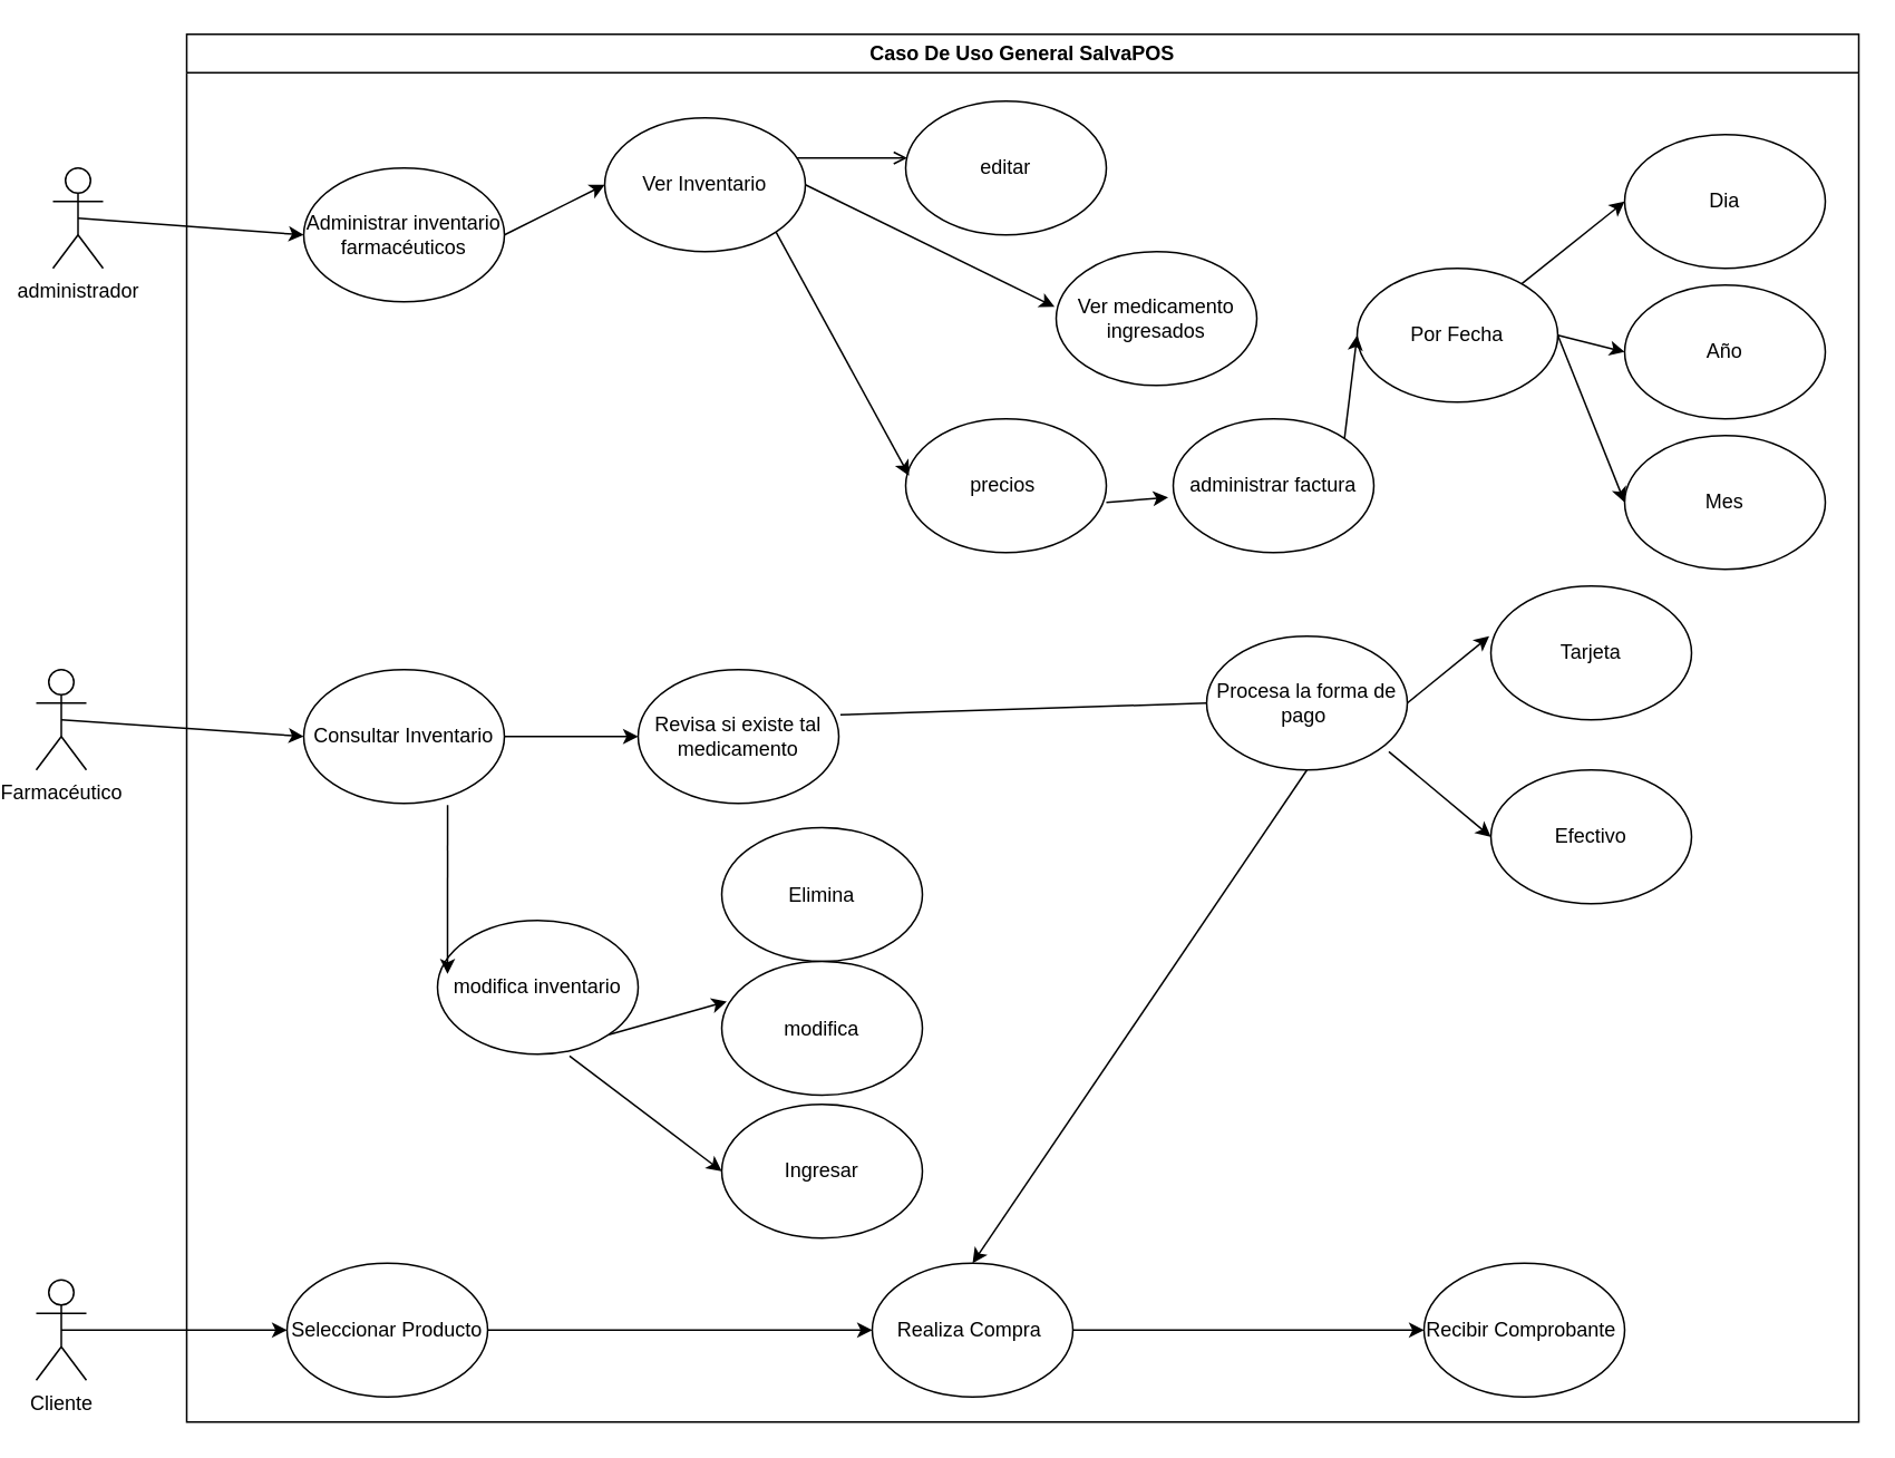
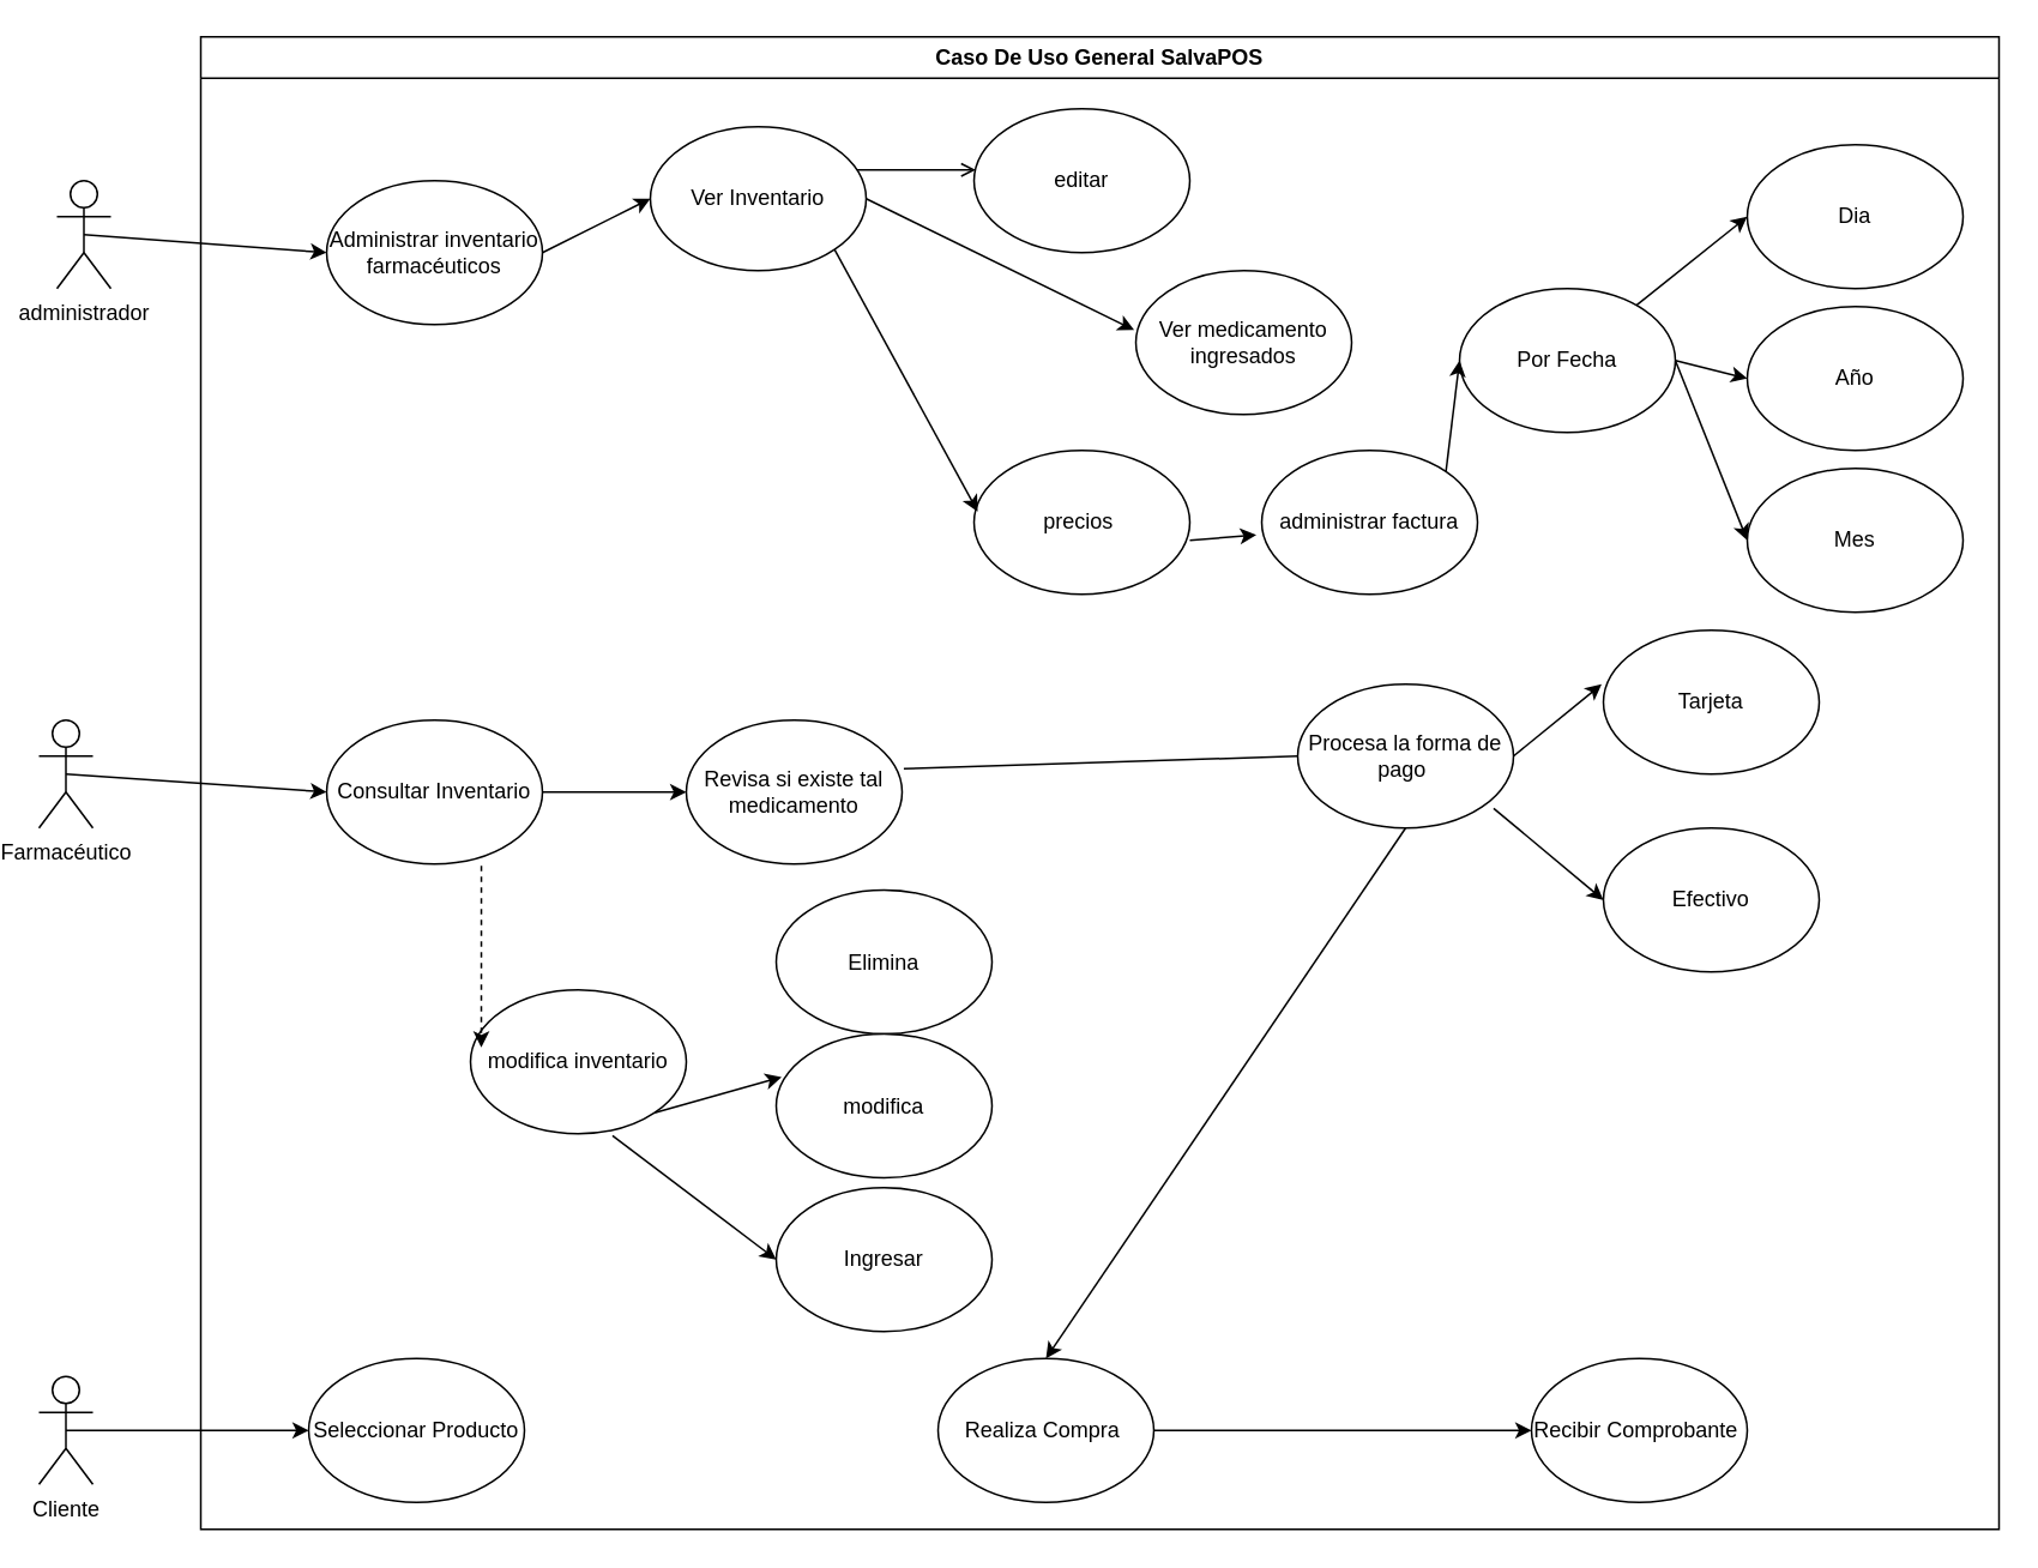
  <mxCell id="0" />
  <mxCell id="1" parent="0" />
  <mxCell id="2" value="Caso De Uso General SalvaPOS" style="swimlane;whiteSpace=wrap;html=1;startSize=23;" vertex="1" parent="1"><mxGeometry x="110" y="20" width="1000" height="830" as="geometry" /></mxCell>
  <mxCell id="3" value="Administrar inventario farmacéuticos" style="ellipse;whiteSpace=wrap;html=1;" vertex="1" parent="2"><mxGeometry x="70" y="80" width="120" height="80" as="geometry" /></mxCell>
  <mxCell id="4" value="" style="endArrow=classic;html=1;rounded=0;exitX=1;exitY=0.5;exitDx=0;exitDy=0;entryX=0;entryY=0.5;entryDx=0;entryDy=0;" edge="1" parent="2" source="3" target="15"><mxGeometry width="50" height="50" relative="1" as="geometry"><mxPoint x="714" y="190" as="sourcePoint" /><mxPoint x="240" y="100" as="targetPoint" /></mxGeometry></mxCell>
  <mxCell id="5" value="" style="endArrow=open;html=1;rounded=0;exitX=0.95;exitY=0.3;exitDx=0;exitDy=0;exitPerimeter=0;entryX=0.008;entryY=0.425;entryDx=0;entryDy=0;entryPerimeter=0;" edge="1" parent="2" source="15" target="16"><mxGeometry width="50" height="50" relative="1" as="geometry"><mxPoint x="420" y="190" as="sourcePoint" /><mxPoint x="510" y="60" as="targetPoint" /><Array as="points" /></mxGeometry></mxCell>
  <mxCell id="6" value="" style="endArrow=classic;html=1;rounded=0;entryX=-0.008;entryY=0.413;entryDx=0;entryDy=0;exitX=1;exitY=0.5;exitDx=0;exitDy=0;entryPerimeter=0;" edge="1" parent="2" source="15" target="17"><mxGeometry width="50" height="50" relative="1" as="geometry"><mxPoint x="660" y="190" as="sourcePoint" /><mxPoint x="700" y="190" as="targetPoint" /><Array as="points" /></mxGeometry></mxCell>
  <mxCell id="7" value="Consultar Inventario" style="ellipse;whiteSpace=wrap;html=1;" vertex="1" parent="2"><mxGeometry x="70" y="380" width="120" height="80" as="geometry" /></mxCell>
  <mxCell id="8" value="Revisa si existe tal medicamento" style="ellipse;whiteSpace=wrap;html=1;" vertex="1" parent="2"><mxGeometry x="270" y="380" width="120" height="80" as="geometry" /></mxCell>
  <mxCell id="9" value="" style="endArrow=classic;html=1;rounded=0;exitX=1;exitY=0.5;exitDx=0;exitDy=0;entryX=0;entryY=0.5;entryDx=0;entryDy=0;" edge="1" parent="2" source="7" target="8"><mxGeometry width="50" height="50" relative="1" as="geometry"><mxPoint x="820" y="430" as="sourcePoint" /><mxPoint x="840" y="450" as="targetPoint" /></mxGeometry></mxCell>
  <mxCell id="10" value="Seleccionar Producto" style="ellipse;whiteSpace=wrap;html=1;" vertex="1" parent="2"><mxGeometry x="60" y="735" width="120" height="80" as="geometry" /></mxCell>
  <mxCell id="11" value="Realiza Compra&amp;nbsp;" style="ellipse;whiteSpace=wrap;html=1;" vertex="1" parent="2"><mxGeometry x="410" y="735" width="120" height="80" as="geometry" /></mxCell>
- <mxCell id="12" value="" style="endArrow=classic;html=1;rounded=0;exitX=1;exitY=0.5;exitDx=0;exitDy=0;entryX=0;entryY=0.5;entryDx=0;entryDy=0;" edge="1" parent="2" source="10" target="11"><mxGeometry width="50" height="50" relative="1" as="geometry"><mxPoint x="680" y="540" as="sourcePoint" /><mxPoint x="730" y="490" as="targetPoint" /></mxGeometry></mxCell>
  <mxCell id="13" value="Recibir Comprobante&amp;nbsp;" style="ellipse;whiteSpace=wrap;html=1;" vertex="1" parent="2"><mxGeometry x="740" y="735" width="120" height="80" as="geometry" /></mxCell>
  <mxCell id="14" value="" style="endArrow=classic;html=1;rounded=0;entryX=0;entryY=0.5;entryDx=0;entryDy=0;exitX=1;exitY=0.5;exitDx=0;exitDy=0;" edge="1" parent="2" source="11" target="13"><mxGeometry width="50" height="50" relative="1" as="geometry"><mxPoint x="700" y="530" as="sourcePoint" /><mxPoint x="750" y="480" as="targetPoint" /></mxGeometry></mxCell>
  <mxCell id="15" value="Ver Inventario" style="ellipse;whiteSpace=wrap;html=1;" vertex="1" parent="2"><mxGeometry x="250" y="50" width="120" height="80" as="geometry" /></mxCell>
  <mxCell id="16" value="editar" style="ellipse;whiteSpace=wrap;html=1;" vertex="1" parent="2"><mxGeometry x="430" y="40" width="120" height="80" as="geometry" /></mxCell>
  <mxCell id="17" value="Ver medicamento ingresados" style="ellipse;whiteSpace=wrap;html=1;" vertex="1" parent="2"><mxGeometry x="520" y="130" width="120" height="80" as="geometry" /></mxCell>
  <mxCell id="18" value="precios&amp;nbsp;" style="ellipse;whiteSpace=wrap;html=1;" vertex="1" parent="2"><mxGeometry x="430" y="230" width="120" height="80" as="geometry" /></mxCell>
  <mxCell id="19" value="" style="endArrow=classic;html=1;rounded=0;entryX=0.017;entryY=0.425;entryDx=0;entryDy=0;exitX=1;exitY=1;exitDx=0;exitDy=0;entryPerimeter=0;" edge="1" parent="2" source="15" target="18"><mxGeometry width="50" height="50" relative="1" as="geometry"><mxPoint x="361" y="200" as="sourcePoint" /><mxPoint x="420" y="273" as="targetPoint" /><Array as="points" /></mxGeometry></mxCell>
  <mxCell id="20" value="administrar factura" style="ellipse;whiteSpace=wrap;html=1;" vertex="1" parent="2"><mxGeometry x="590" y="230" width="120" height="80" as="geometry" /></mxCell>
  <mxCell id="21" value="" style="endArrow=classic;html=1;rounded=0;entryX=-0.025;entryY=0.588;entryDx=0;entryDy=0;entryPerimeter=0;" edge="1" parent="2" target="20"><mxGeometry width="50" height="50" relative="1" as="geometry"><mxPoint x="550" y="280" as="sourcePoint" /><mxPoint x="600" y="230" as="targetPoint" /></mxGeometry></mxCell>
  <mxCell id="22" value="Por Fecha" style="ellipse;whiteSpace=wrap;html=1;" vertex="1" parent="2"><mxGeometry x="700" y="140" width="120" height="80" as="geometry" /></mxCell>
  <mxCell id="23" value="Mes" style="ellipse;whiteSpace=wrap;html=1;" vertex="1" parent="2"><mxGeometry x="860" y="240" width="120" height="80" as="geometry" /></mxCell>
  <mxCell id="24" value="" style="endArrow=classic;html=1;rounded=0;entryX=0;entryY=0.5;entryDx=0;entryDy=0;exitX=1;exitY=0;exitDx=0;exitDy=0;" edge="1" parent="2" source="20" target="22"><mxGeometry width="50" height="50" relative="1" as="geometry"><mxPoint x="730" y="250" as="sourcePoint" /><mxPoint x="789" y="323" as="targetPoint" /><Array as="points" /></mxGeometry></mxCell>
  <mxCell id="25" value="" style="endArrow=classic;html=1;rounded=0;entryX=0;entryY=0.5;entryDx=0;entryDy=0;exitX=1;exitY=0.5;exitDx=0;exitDy=0;" edge="1" parent="2" source="22" target="23"><mxGeometry width="50" height="50" relative="1" as="geometry"><mxPoint x="702" y="252" as="sourcePoint" /><mxPoint x="710" y="190" as="targetPoint" /><Array as="points" /></mxGeometry></mxCell>
  <mxCell id="26" value="Año" style="ellipse;whiteSpace=wrap;html=1;" vertex="1" parent="2"><mxGeometry x="860" y="150" width="120" height="80" as="geometry" /></mxCell>
  <mxCell id="27" value="" style="endArrow=classic;html=1;rounded=0;entryX=0;entryY=0.5;entryDx=0;entryDy=0;exitX=1;exitY=0.5;exitDx=0;exitDy=0;" edge="1" parent="2" source="22" target="26"><mxGeometry width="50" height="50" relative="1" as="geometry"><mxPoint x="702" y="252" as="sourcePoint" /><mxPoint x="710" y="190" as="targetPoint" /><Array as="points" /></mxGeometry></mxCell>
  <mxCell id="28" value="Dia" style="ellipse;whiteSpace=wrap;html=1;" vertex="1" parent="2"><mxGeometry x="860" y="60" width="120" height="80" as="geometry" /></mxCell>
  <mxCell id="29" value="" style="endArrow=classic;html=1;rounded=0;entryX=0;entryY=0.5;entryDx=0;entryDy=0;" edge="1" parent="2" source="22" target="28"><mxGeometry width="50" height="50" relative="1" as="geometry"><mxPoint x="702" y="252" as="sourcePoint" /><mxPoint x="710" y="190" as="targetPoint" /><Array as="points" /></mxGeometry></mxCell>
  <mxCell id="30" value="Procesa la forma de pago&amp;nbsp;" style="ellipse;whiteSpace=wrap;html=1;" vertex="1" parent="2"><mxGeometry x="610" y="360" width="120" height="80" as="geometry" /></mxCell>
  <mxCell id="31" value="" style="endArrow=none;html=1;rounded=0;entryX=0;entryY=0.5;entryDx=0;entryDy=0;exitX=1.008;exitY=0.338;exitDx=0;exitDy=0;exitPerimeter=0;" edge="1" parent="2" source="8" target="30"><mxGeometry width="50" height="50" relative="1" as="geometry"><mxPoint x="390" y="420" as="sourcePoint" /><mxPoint x="440" y="370" as="targetPoint" /></mxGeometry></mxCell>
  <mxCell id="32" value="" style="endArrow=classic;html=1;rounded=0;exitX=0.5;exitY=1;exitDx=0;exitDy=0;entryX=0.5;entryY=0;entryDx=0;entryDy=0;" edge="1" parent="2" source="30" target="11"><mxGeometry width="50" height="50" relative="1" as="geometry"><mxPoint x="540" y="490" as="sourcePoint" /><mxPoint x="590" y="440" as="targetPoint" /></mxGeometry></mxCell>
  <mxCell id="33" value="Tarjeta" style="ellipse;whiteSpace=wrap;html=1;" vertex="1" parent="2"><mxGeometry x="780" y="330" width="120" height="80" as="geometry" /></mxCell>
  <mxCell id="34" value="Efectivo" style="ellipse;whiteSpace=wrap;html=1;" vertex="1" parent="2"><mxGeometry x="780" y="440" width="120" height="80" as="geometry" /></mxCell>
  <mxCell id="35" value="" style="endArrow=classic;html=1;rounded=0;entryX=-0.008;entryY=0.375;entryDx=0;entryDy=0;exitX=1;exitY=0.5;exitDx=0;exitDy=0;entryPerimeter=0;" edge="1" parent="2" source="30" target="33"><mxGeometry width="50" height="50" relative="1" as="geometry"><mxPoint x="590" y="398.5" as="sourcePoint" /><mxPoint x="669" y="401.5" as="targetPoint" /></mxGeometry></mxCell>
  <mxCell id="36" value="" style="endArrow=classic;html=1;rounded=0;entryX=0;entryY=0.5;entryDx=0;entryDy=0;exitX=0.908;exitY=0.863;exitDx=0;exitDy=0;exitPerimeter=0;" edge="1" parent="2" source="30" target="34"><mxGeometry width="50" height="50" relative="1" as="geometry"><mxPoint x="591" y="500" as="sourcePoint" /><mxPoint x="670" y="503" as="targetPoint" /></mxGeometry></mxCell>
  <mxCell id="37" value="modifica inventario" style="ellipse;whiteSpace=wrap;html=1;" vertex="1" parent="2"><mxGeometry x="150" y="530" width="120" height="80" as="geometry" /></mxCell>
- <mxCell id="38" value="" style="endArrow=classic;html=1;rounded=0;entryX=0.05;entryY=0.4;entryDx=0;entryDy=0;entryPerimeter=0;exitX=0.717;exitY=1.013;exitDx=0;exitDy=0;exitPerimeter=0;" edge="1" parent="2" source="7" target="37"><mxGeometry width="50" height="50" relative="1" as="geometry"><mxPoint x="190" y="490" as="sourcePoint" /><mxPoint x="240" y="440" as="targetPoint" /></mxGeometry></mxCell>
+ <mxCell id="38" value="" style="endArrow=classic;html=1;rounded=0;entryX=0.05;entryY=0.4;entryDx=0;entryDy=0;entryPerimeter=0;exitX=0.717;exitY=1.013;exitDx=0;exitDy=0;exitPerimeter=0;dashed=1;" edge="1" parent="2" source="7" target="37"><mxGeometry width="50" height="50" relative="1" as="geometry"><mxPoint x="190" y="490" as="sourcePoint" /><mxPoint x="240" y="440" as="targetPoint" /></mxGeometry></mxCell>
  <mxCell id="39" value="Elimina" style="ellipse;whiteSpace=wrap;html=1;" vertex="1" parent="2"><mxGeometry x="320" y="474.5" width="120" height="80" as="geometry" /></mxCell>
  <mxCell id="40" value="modifica" style="ellipse;whiteSpace=wrap;html=1;" vertex="1" parent="2"><mxGeometry x="320" y="554.5" width="120" height="80" as="geometry" /></mxCell>
  <mxCell id="41" value="" style="endArrow=classic;html=1;rounded=0;entryX=0.025;entryY=0.3;entryDx=0;entryDy=0;entryPerimeter=0;exitX=1;exitY=1;exitDx=0;exitDy=0;" edge="1" parent="2" source="37" target="40"><mxGeometry width="50" height="50" relative="1" as="geometry"><mxPoint x="300" y="570" as="sourcePoint" /><mxPoint x="350" y="520" as="targetPoint" /></mxGeometry></mxCell>
  <mxCell id="42" value="Ingresar" style="ellipse;whiteSpace=wrap;html=1;" vertex="1" parent="2"><mxGeometry x="320" y="640" width="120" height="80" as="geometry" /></mxCell>
  <mxCell id="43" value="" style="endArrow=classic;html=1;rounded=0;entryX=0;entryY=0.5;entryDx=0;entryDy=0;exitX=0.658;exitY=1.013;exitDx=0;exitDy=0;exitPerimeter=0;" edge="1" parent="2" source="37" target="42"><mxGeometry width="50" height="50" relative="1" as="geometry"><mxPoint x="269" y="680" as="sourcePoint" /><mxPoint x="310" y="686" as="targetPoint" /></mxGeometry></mxCell>
  <mxCell id="44" value="&lt;div style=&quot;forced-color-adjust: none;&quot;&gt;administrador&lt;/div&gt;&lt;div style=&quot;forced-color-adjust: none;&quot;&gt;&lt;br&gt;&lt;/div&gt;" style="shape=umlActor;verticalLabelPosition=bottom;verticalAlign=top;html=1;outlineConnect=0;" vertex="1" parent="1"><mxGeometry x="30" y="100" width="30" height="60" as="geometry" /></mxCell>
  <mxCell id="45" value="&lt;div style=&quot;forced-color-adjust: none;&quot;&gt;Cliente&lt;/div&gt;" style="shape=umlActor;verticalLabelPosition=bottom;verticalAlign=top;html=1;outlineConnect=0;" vertex="1" parent="1"><mxGeometry x="20" y="765" width="30" height="60" as="geometry" /></mxCell>
  <mxCell id="46" value="Farmacéutico" style="shape=umlActor;verticalLabelPosition=bottom;verticalAlign=top;html=1;outlineConnect=0;" vertex="1" parent="1"><mxGeometry x="20" y="400" width="30" height="60" as="geometry" /></mxCell>
  <mxCell id="47" value="" style="endArrow=classic;html=1;rounded=0;exitX=0.5;exitY=0.5;exitDx=0;exitDy=0;exitPerimeter=0;entryX=0;entryY=0.5;entryDx=0;entryDy=0;" edge="1" parent="1" source="46" target="7"><mxGeometry width="50" height="50" relative="1" as="geometry"><mxPoint x="610" y="240" as="sourcePoint" /><mxPoint x="700" y="360" as="targetPoint" /></mxGeometry></mxCell>
  <mxCell id="48" value="" style="endArrow=classic;html=1;rounded=0;entryX=0;entryY=0.5;entryDx=0;entryDy=0;exitX=0.5;exitY=0.5;exitDx=0;exitDy=0;exitPerimeter=0;" edge="1" parent="1" source="44" target="3"><mxGeometry width="50" height="50" relative="1" as="geometry"><mxPoint x="600" y="390" as="sourcePoint" /><mxPoint x="690" y="160" as="targetPoint" /></mxGeometry></mxCell>
  <mxCell id="49" value="" style="endArrow=classic;html=1;rounded=0;exitX=0.5;exitY=0.5;exitDx=0;exitDy=0;exitPerimeter=0;entryX=0;entryY=0.5;entryDx=0;entryDy=0;" edge="1" parent="1" source="45" target="10"><mxGeometry width="50" height="50" relative="1" as="geometry"><mxPoint x="600" y="520" as="sourcePoint" /><mxPoint x="680" y="520" as="targetPoint" /></mxGeometry></mxCell>
